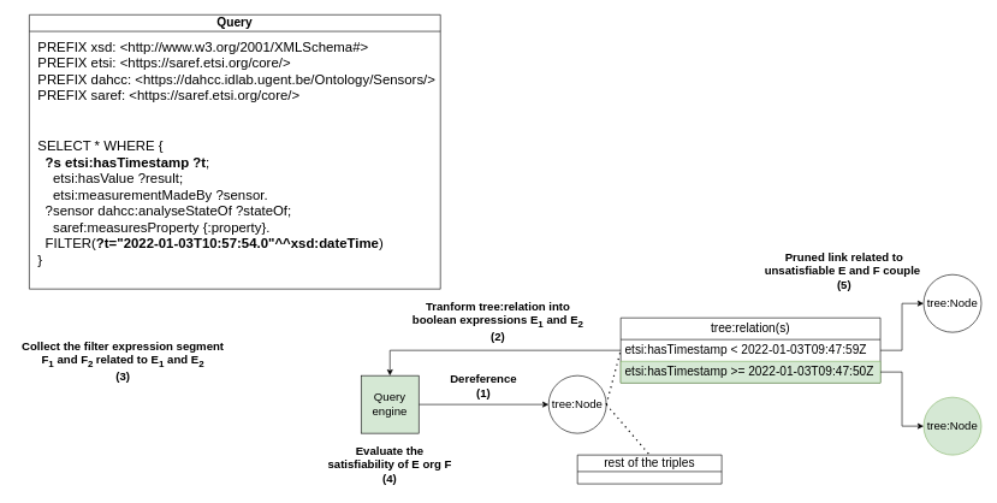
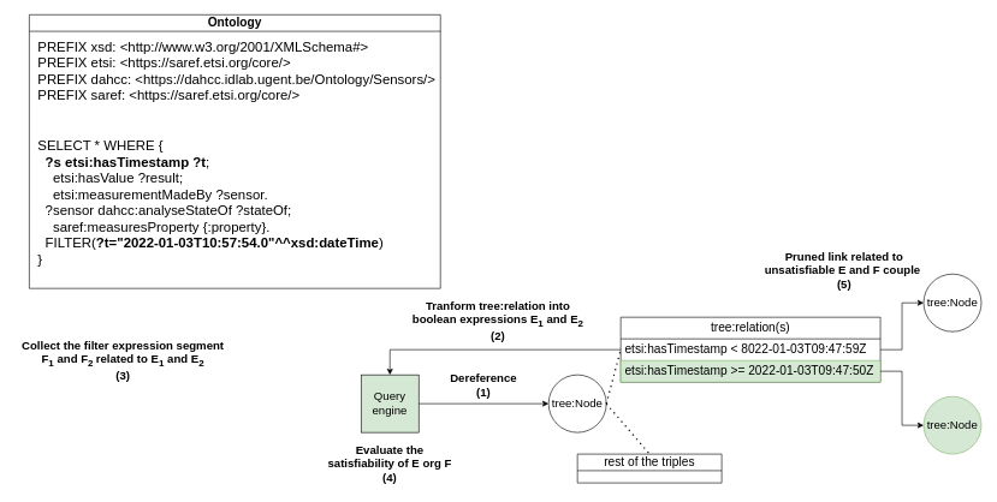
  <mxCell id="0" />
  <mxCell id="1" parent="0" />
  <mxCell id="2" value="&lt;font style=&quot;font-size: 16px;&quot;&gt;tree:Node&lt;/font&gt;" style="ellipse;whiteSpace=wrap;html=1;aspect=fixed;" parent="1" vertex="1"><mxGeometry x="760" y="520" width="80" height="80" as="geometry" /></mxCell>
  <mxCell id="3" value="&lt;font style=&quot;font-size: 17px;&quot;&gt;tree:relation(s)&lt;/font&gt;" style="swimlane;fontStyle=0;childLayout=stackLayout;horizontal=1;startSize=30;horizontalStack=0;resizeParent=1;resizeParentMax=0;resizeLast=0;collapsible=1;marginBottom=0;whiteSpace=wrap;html=1;" parent="1" vertex="1"><mxGeometry x="860" y="440" width="360" height="90" as="geometry" /></mxCell>
- <mxCell id="4" value="&lt;font style=&quot;font-size: 17px;&quot;&gt;etsi:hasTimestamp &amp;lt;&amp;nbsp;&lt;/font&gt;&lt;span style=&quot;font-size: 17px;&quot;&gt;2022-01-03T09:47:59Z&lt;/span&gt;" style="text;strokeColor=none;fillColor=none;align=left;verticalAlign=middle;spacingLeft=4;spacingRight=4;overflow=hidden;points=[[0,0.5],[1,0.5]];portConstraint=eastwest;rotatable=0;whiteSpace=wrap;html=1;" parent="3" vertex="1"><mxGeometry y="30" width="360" height="30" as="geometry" /></mxCell>
+ <mxCell id="4" value="&lt;font style=&quot;font-size: 17px;&quot;&gt;etsi:hasTimestamp &amp;lt;&amp;nbsp;&lt;/font&gt;&lt;span style=&quot;font-size: 17px;&quot;&gt;8022-01-03T09:47:59Z&lt;/span&gt;" style="text;strokeColor=none;fillColor=none;align=left;verticalAlign=middle;spacingLeft=4;spacingRight=4;overflow=hidden;points=[[0,0.5],[1,0.5]];portConstraint=eastwest;rotatable=0;whiteSpace=wrap;html=1;" parent="3" vertex="1"><mxGeometry y="30" width="360" height="30" as="geometry" /></mxCell>
  <mxCell id="5" value="&lt;font style=&quot;font-size: 17px;&quot;&gt;etsi:hasTimestamp &amp;gt;= 2022-01-03T09:47:50Z&lt;/font&gt;" style="text;strokeColor=#82b366;fillColor=#d5e8d4;align=left;verticalAlign=middle;spacingLeft=4;spacingRight=4;overflow=hidden;points=[[0,0.5],[1,0.5]];portConstraint=eastwest;rotatable=0;whiteSpace=wrap;html=1;" parent="3" vertex="1"><mxGeometry y="60" width="360" height="30" as="geometry" /></mxCell>
  <mxCell id="6" value="&lt;span style=&quot;font-weight: normal;&quot;&gt;&lt;font style=&quot;font-size: 17px;&quot;&gt;rest of the triples&lt;/font&gt;&lt;/span&gt;" style="swimlane;whiteSpace=wrap;html=1;startSize=23;" parent="1" vertex="1"><mxGeometry x="800" y="630" width="200" height="40" as="geometry" /></mxCell>
  <mxCell id="7" value="" style="endArrow=none;dashed=1;html=1;dashPattern=1 3;strokeWidth=2;rounded=0;exitX=1;exitY=0.5;exitDx=0;exitDy=0;entryX=0;entryY=0.5;entryDx=0;entryDy=0;" parent="1" source="2" target="4" edge="1"><mxGeometry width="50" height="50" relative="1" as="geometry"><mxPoint x="1130" y="760" as="sourcePoint" /><mxPoint x="1180" y="710" as="targetPoint" /></mxGeometry></mxCell>
  <mxCell id="8" value="" style="endArrow=none;dashed=1;html=1;dashPattern=1 3;strokeWidth=2;rounded=0;exitX=1;exitY=0.5;exitDx=0;exitDy=0;entryX=0.5;entryY=0;entryDx=0;entryDy=0;" parent="1" source="2" target="6" edge="1"><mxGeometry width="50" height="50" relative="1" as="geometry"><mxPoint x="1130" y="760" as="sourcePoint" /><mxPoint x="1180" y="710" as="targetPoint" /></mxGeometry></mxCell>
  <mxCell id="9" value="&lt;font style=&quot;font-size: 16px;&quot;&gt;tree:Node&lt;/font&gt;" style="ellipse;whiteSpace=wrap;html=1;aspect=fixed;" parent="1" vertex="1"><mxGeometry x="1280" y="380" width="80" height="80" as="geometry" /></mxCell>
  <mxCell id="10" value="&lt;font style=&quot;font-size: 16px;&quot;&gt;tree:Node&lt;/font&gt;" style="ellipse;whiteSpace=wrap;html=1;aspect=fixed;fillColor=#d5e8d4;strokeColor=#82b366;" parent="1" vertex="1"><mxGeometry x="1280" y="550" width="80" height="80" as="geometry" /></mxCell>
  <mxCell id="11" style="edgeStyle=orthogonalEdgeStyle;rounded=0;orthogonalLoop=1;jettySize=auto;html=1;entryX=0;entryY=0.5;entryDx=0;entryDy=0;" parent="1" source="4" target="9" edge="1"><mxGeometry relative="1" as="geometry" /></mxCell>
  <mxCell id="12" style="edgeStyle=orthogonalEdgeStyle;rounded=0;orthogonalLoop=1;jettySize=auto;html=1;entryX=0;entryY=0.5;entryDx=0;entryDy=0;" parent="1" source="5" target="10" edge="1"><mxGeometry relative="1" as="geometry" /></mxCell>
  <mxCell id="13" style="edgeStyle=orthogonalEdgeStyle;rounded=0;orthogonalLoop=1;jettySize=auto;html=1;entryX=0;entryY=0.5;entryDx=0;entryDy=0;" parent="1" source="14" target="2" edge="1"><mxGeometry relative="1" as="geometry" /></mxCell>
  <mxCell id="14" value="&lt;font style=&quot;font-size: 16px;&quot;&gt;Query engine&lt;/font&gt;" style="whiteSpace=wrap;html=1;aspect=fixed;fillColor=#d5e8d4;" parent="1" vertex="1"><mxGeometry x="500" y="520" width="80" height="80" as="geometry" /></mxCell>
  <mxCell id="15" value="&lt;font style=&quot;font-size: 16px;&quot;&gt;&lt;b&gt;Dereference (1)&lt;/b&gt;&lt;/font&gt;" style="text;html=1;align=center;verticalAlign=middle;whiteSpace=wrap;rounded=0;" parent="1" vertex="1"><mxGeometry x="640" y="520" width="60" height="30" as="geometry" /></mxCell>
  <mxCell id="16" style="edgeStyle=orthogonalEdgeStyle;rounded=0;orthogonalLoop=1;jettySize=auto;html=1;entryX=0.5;entryY=0;entryDx=0;entryDy=0;" parent="1" source="4" target="14" edge="1"><mxGeometry relative="1" as="geometry" /></mxCell>
  <mxCell id="17" value="&lt;font style=&quot;font-size: 16px;&quot;&gt;&lt;b&gt;Tranform tree:relation into boolean expressions E&lt;sub&gt;1&lt;/sub&gt; and E&lt;sub&gt;2&lt;/sub&gt;&lt;br&gt;(2)&lt;/b&gt;&lt;/font&gt;" style="text;html=1;align=center;verticalAlign=middle;whiteSpace=wrap;rounded=0;" parent="1" vertex="1"><mxGeometry x="560" y="430" width="260" height="30" as="geometry" /></mxCell>
  <mxCell id="18" value="&lt;div&gt;&lt;span style=&quot;font-size: 16px;&quot;&gt;&lt;b&gt;Pruned link related to unsatisfiable E and F couple&amp;nbsp;&lt;/b&gt;&lt;/span&gt;&lt;/div&gt;&lt;div&gt;&lt;span style=&quot;font-size: 16px;&quot;&gt;&lt;b&gt;(5)&lt;/b&gt;&lt;/span&gt;&lt;/div&gt;" style="text;html=1;align=center;verticalAlign=middle;whiteSpace=wrap;rounded=0;" parent="1" vertex="1"><mxGeometry x="1050" y="360" width="240" height="30" as="geometry" /></mxCell>
- <mxCell id="19" value="&lt;font style=&quot;font-size: 17px;&quot;&gt;Query&lt;/font&gt;" style="swimlane;whiteSpace=wrap;html=1;" parent="1" vertex="1"><mxGeometry x="40" y="20" width="570" height="380" as="geometry" /></mxCell>
+ <mxCell id="19" value="&lt;font style=&quot;font-size: 17px;&quot;&gt;Ontology&lt;/font&gt;" style="swimlane;whiteSpace=wrap;html=1;" parent="1" vertex="1"><mxGeometry x="40" y="20" width="570" height="380" as="geometry" /></mxCell>
  <mxCell id="20" value="&lt;font style=&quot;font-size: 19px;&quot;&gt;PREFIX xsd: &amp;lt;http://www.w3.org/2001/XMLSchema#&amp;gt;&amp;nbsp;&lt;br style=&quot;padding: 0px; margin: 0px;&quot;&gt;PREFIX etsi: &amp;lt;https://saref.etsi.org/core/&amp;gt;&lt;br style=&quot;padding: 0px; margin: 0px;&quot;&gt;PREFIX dahcc: &amp;lt;https://dahcc.idlab.ugent.be/Ontology/Sensors/&amp;gt;&lt;br style=&quot;padding: 0px; margin: 0px;&quot;&gt;PREFIX saref: &amp;lt;https://saref.etsi.org/core/&amp;gt;&lt;br style=&quot;padding: 0px; margin: 0px;&quot;&gt;&lt;br style=&quot;padding: 0px; margin: 0px;&quot;&gt;&lt;br style=&quot;padding: 0px; margin: 0px;&quot;&gt;SELECT * WHERE {&lt;br style=&quot;padding: 0px; margin: 0px;&quot;&gt;&amp;nbsp; &lt;b&gt;?s etsi:hasTimestamp ?t&lt;/b&gt;;&lt;br style=&quot;padding: 0px; margin: 0px;&quot;&gt;&amp;nbsp; &amp;nbsp; etsi:hasValue ?result;&lt;br style=&quot;padding: 0px; margin: 0px;&quot;&gt;&amp;nbsp; &amp;nbsp; etsi:measurementMadeBy ?sensor.&lt;br style=&quot;padding: 0px; margin: 0px;&quot;&gt;&amp;nbsp; ?sensor dahcc:analyseStateOf ?stateOf;&lt;br style=&quot;padding: 0px; margin: 0px;&quot;&gt;&amp;nbsp; &amp;nbsp; saref:measuresProperty {:property}.&lt;br style=&quot;padding: 0px; margin: 0px;&quot;&gt;&amp;nbsp; FILTER(&lt;b&gt;?t=&quot;2022-01-03T10:57:54.0&quot;^^xsd:dateTime&lt;/b&gt;)&lt;br style=&quot;padding: 0px; margin: 0px;&quot;&gt;}&lt;/font&gt;" style="text;html=1;align=left;verticalAlign=middle;whiteSpace=wrap;rounded=0;" parent="19" vertex="1"><mxGeometry x="10" y="25" width="560" height="335" as="geometry" /></mxCell>
  <mxCell id="21" value="&lt;font style=&quot;font-size: 16px;&quot;&gt;&lt;b&gt;Collect the filter expression segment F&lt;sub&gt;1&lt;/sub&gt; and F&lt;sub&gt;2&amp;nbsp;&lt;/sub&gt;&lt;/b&gt;&lt;b&gt;related to E&lt;sub&gt;1&lt;/sub&gt; and E&lt;sub&gt;2&lt;/sub&gt;&lt;br&gt;(3)&lt;/b&gt;&lt;/font&gt;" style="text;html=1;align=center;verticalAlign=middle;whiteSpace=wrap;rounded=0;" parent="1" vertex="1"><mxGeometry x="20" y="460" width="300" height="80" as="geometry" /></mxCell>
  <mxCell id="22" value="&lt;div&gt;&lt;span style=&quot;font-size: 16px;&quot;&gt;&lt;b&gt;Evaluate the satisfiability of E org F&lt;/b&gt;&lt;/span&gt;&lt;/div&gt;&lt;div&gt;&lt;span style=&quot;font-size: 16px;&quot;&gt;&lt;b&gt;(4)&lt;/b&gt;&lt;/span&gt;&lt;/div&gt;" style="text;html=1;align=center;verticalAlign=middle;whiteSpace=wrap;rounded=0;" parent="1" vertex="1"><mxGeometry x="450" y="610" width="180" height="65" as="geometry" /></mxCell>
